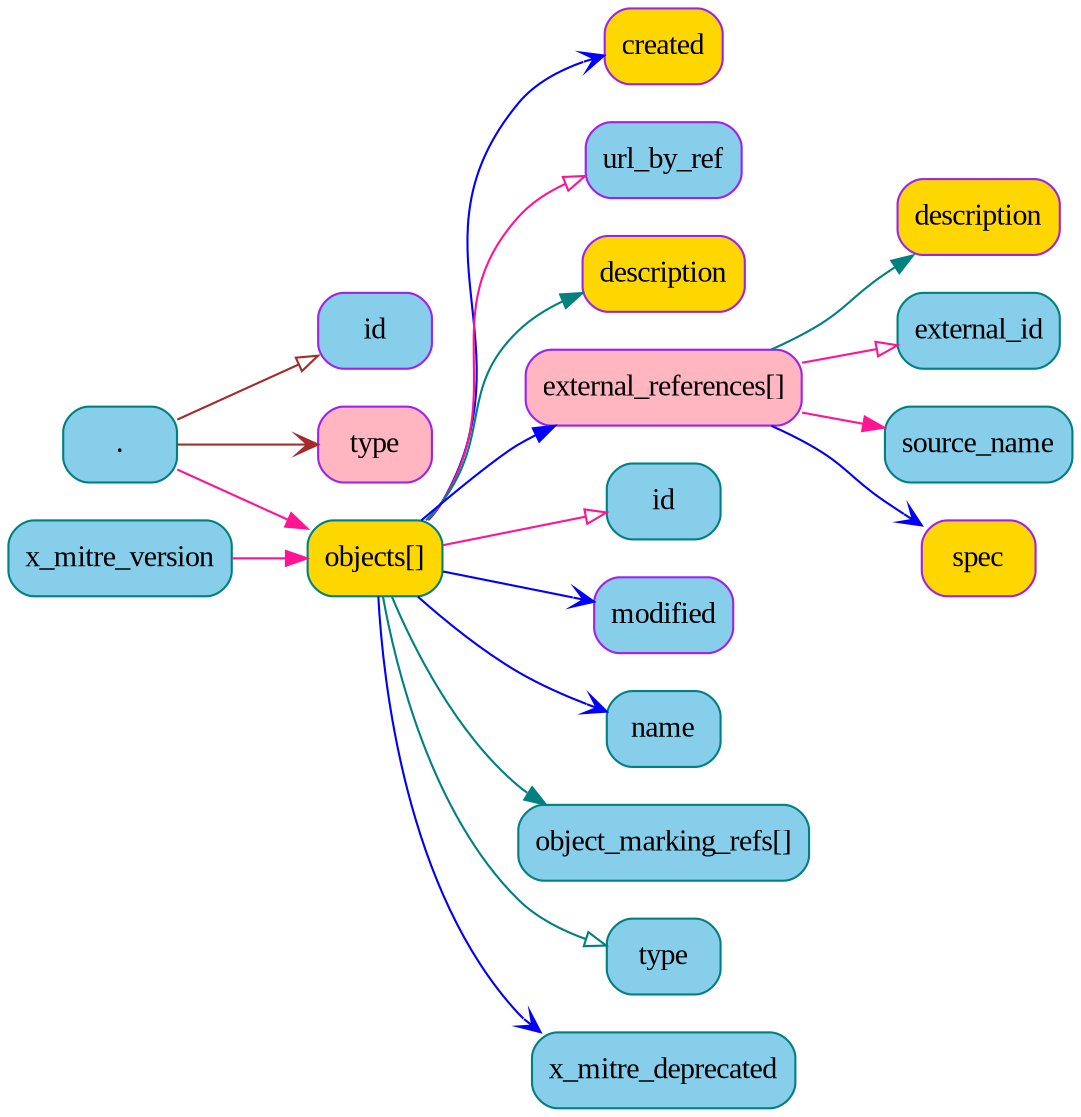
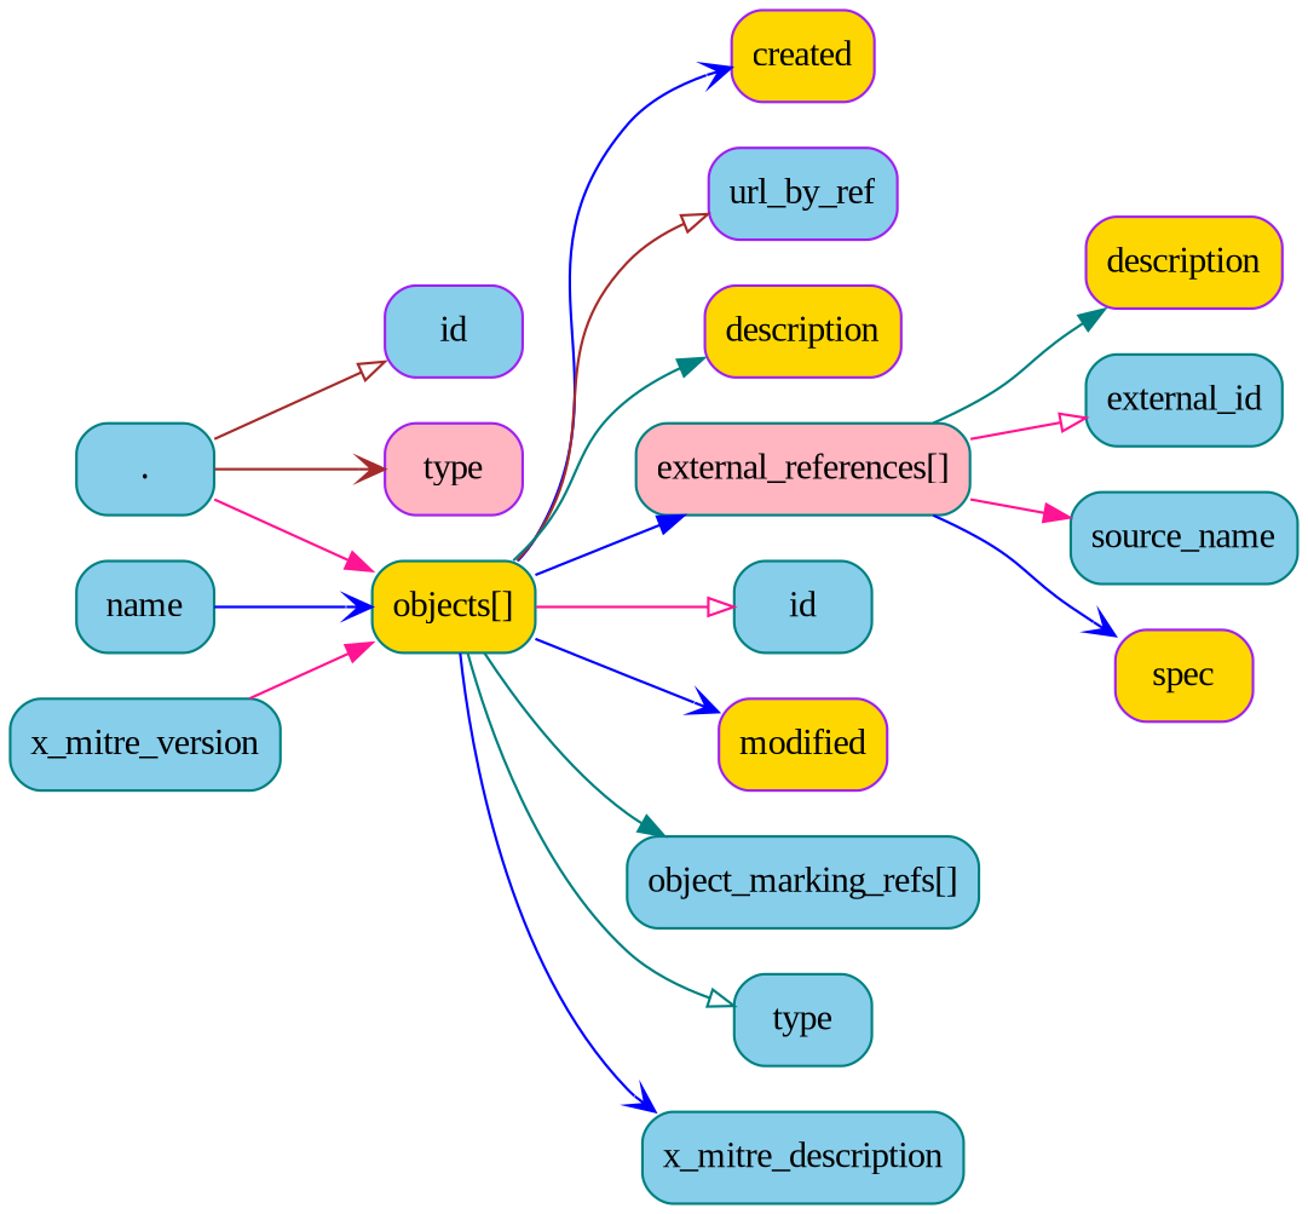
  strict digraph {
    fontname="Liberation Serif"
    rankdir=LR
    node [color=teal fillcolor=skyblue fontname="Liberation Serif" shape=box style="rounded,filled"]
    edge [arrowhead=normal color=blue fontname="Liberation Serif"]
    "."
    id [color=purple]
    "objects[]" [fillcolor=gold]
    type [color=purple fillcolor=lightpink]
    n5 [color=purple fillcolor=gold label=created]
    n6 [color=purple label=url_by_ref]
    n7 [color=purple fillcolor=gold label=description]
-   n8 [color=purple fillcolor=lightpink label="external_references[]"]
+   n8 [fillcolor=lightpink label="external_references[]"]
    n9 [label=id]
-   n10 [color=purple label=modified]
+   n10 [color=purple fillcolor=gold label=modified]
    n11 [label=name]
    n12 [label="object_marking_refs[]"]
    n13 [label=type]
-   n14 [label=x_mitre_deprecated]
+   n14 [label=x_mitre_description]
    n15 [color=purple fillcolor=gold label=description]
    n16 [label=external_id]
    n17 [label=source_name]
    n18 [color=purple fillcolor=gold label=spec]
    n19 [label=x_mitre_version]
    "." -> id [arrowhead=onormal color=brown]
    "." -> "objects[]" [color=deeppink]
    "." -> type [arrowhead=vee color=brown]
    "objects[]" -> n5 [arrowhead=vee]
-   "objects[]" -> n6 [arrowhead=onormal color=deeppink]
+   "objects[]" -> n6 [arrowhead=onormal color=brown]
    "objects[]" -> n7 [color=teal]
    "objects[]" -> n8
    "objects[]" -> n9 [arrowhead=onormal color=deeppink]
    "objects[]" -> n10 [arrowhead=vee]
-   "objects[]" -> n11 [arrowhead=vee]
+   n11 -> "objects[]" [arrowhead=vee]
    "objects[]" -> n12 [color=teal]
    "objects[]" -> n13 [arrowhead=onormal color=teal]
    "objects[]" -> n14 [arrowhead=vee]
    n8 -> n15 [color=teal]
    n8 -> n16 [arrowhead=onormal color=deeppink]
    n8 -> n17 [color=deeppink]
    n8 -> n18 [arrowhead=vee]
    n19 -> "objects[]" [color=deeppink]
  }
